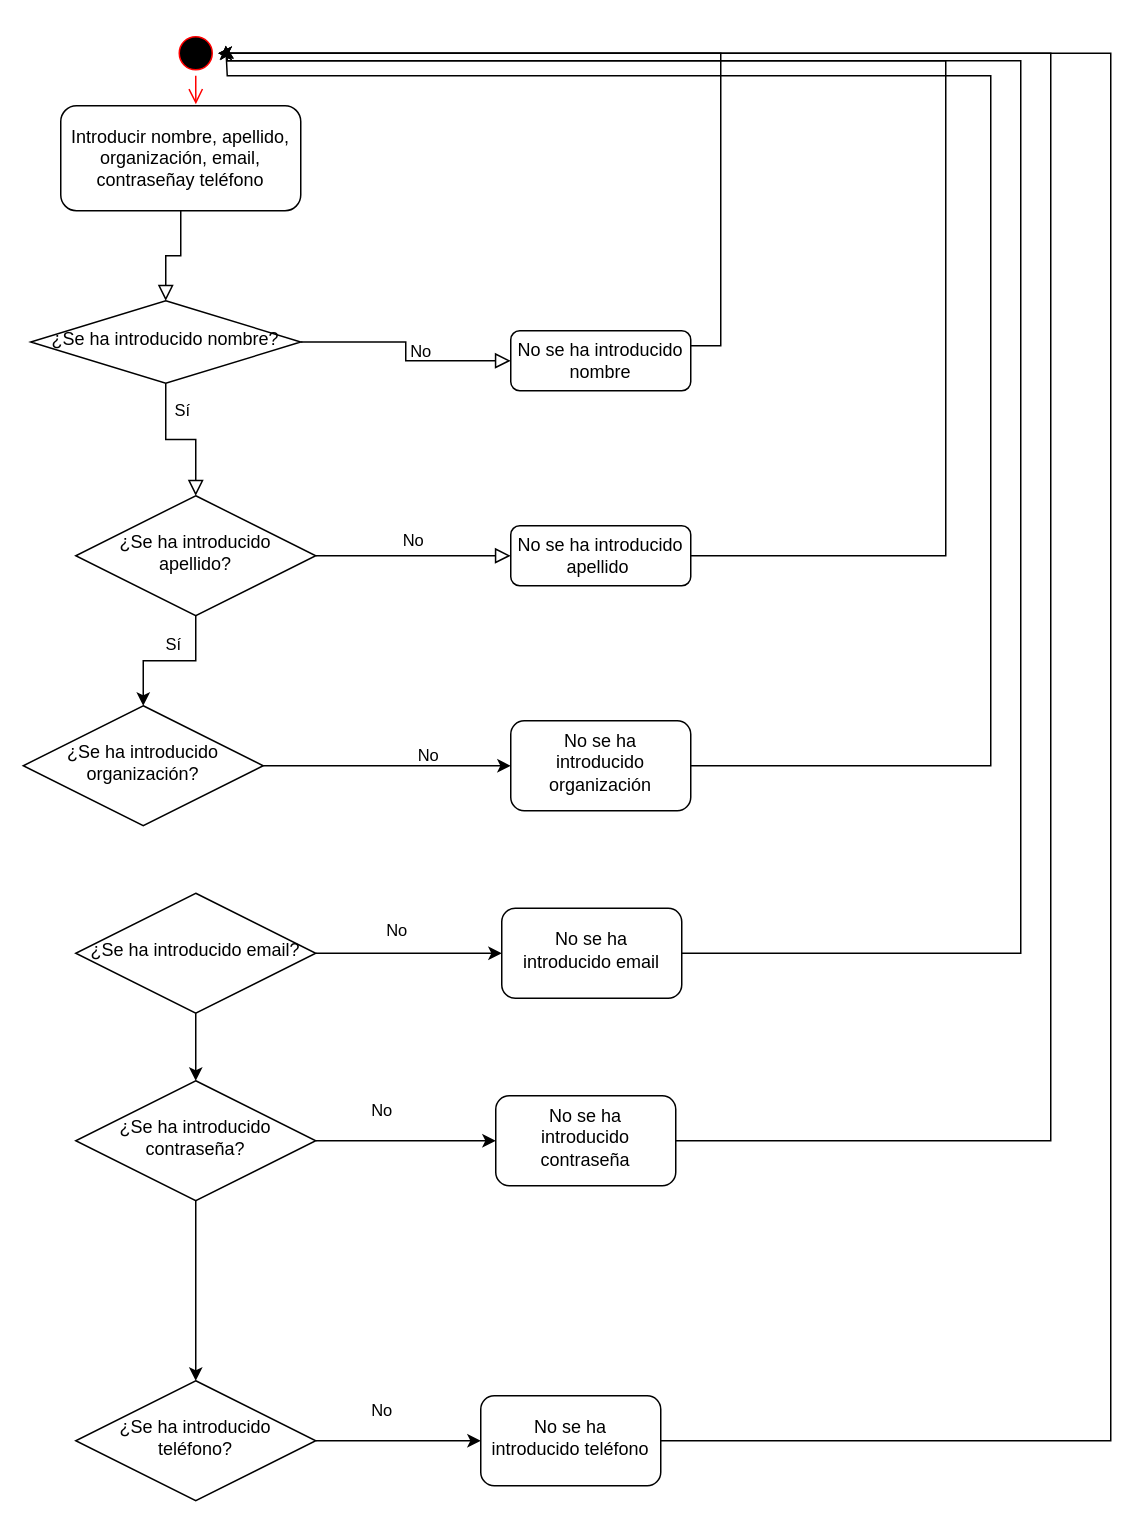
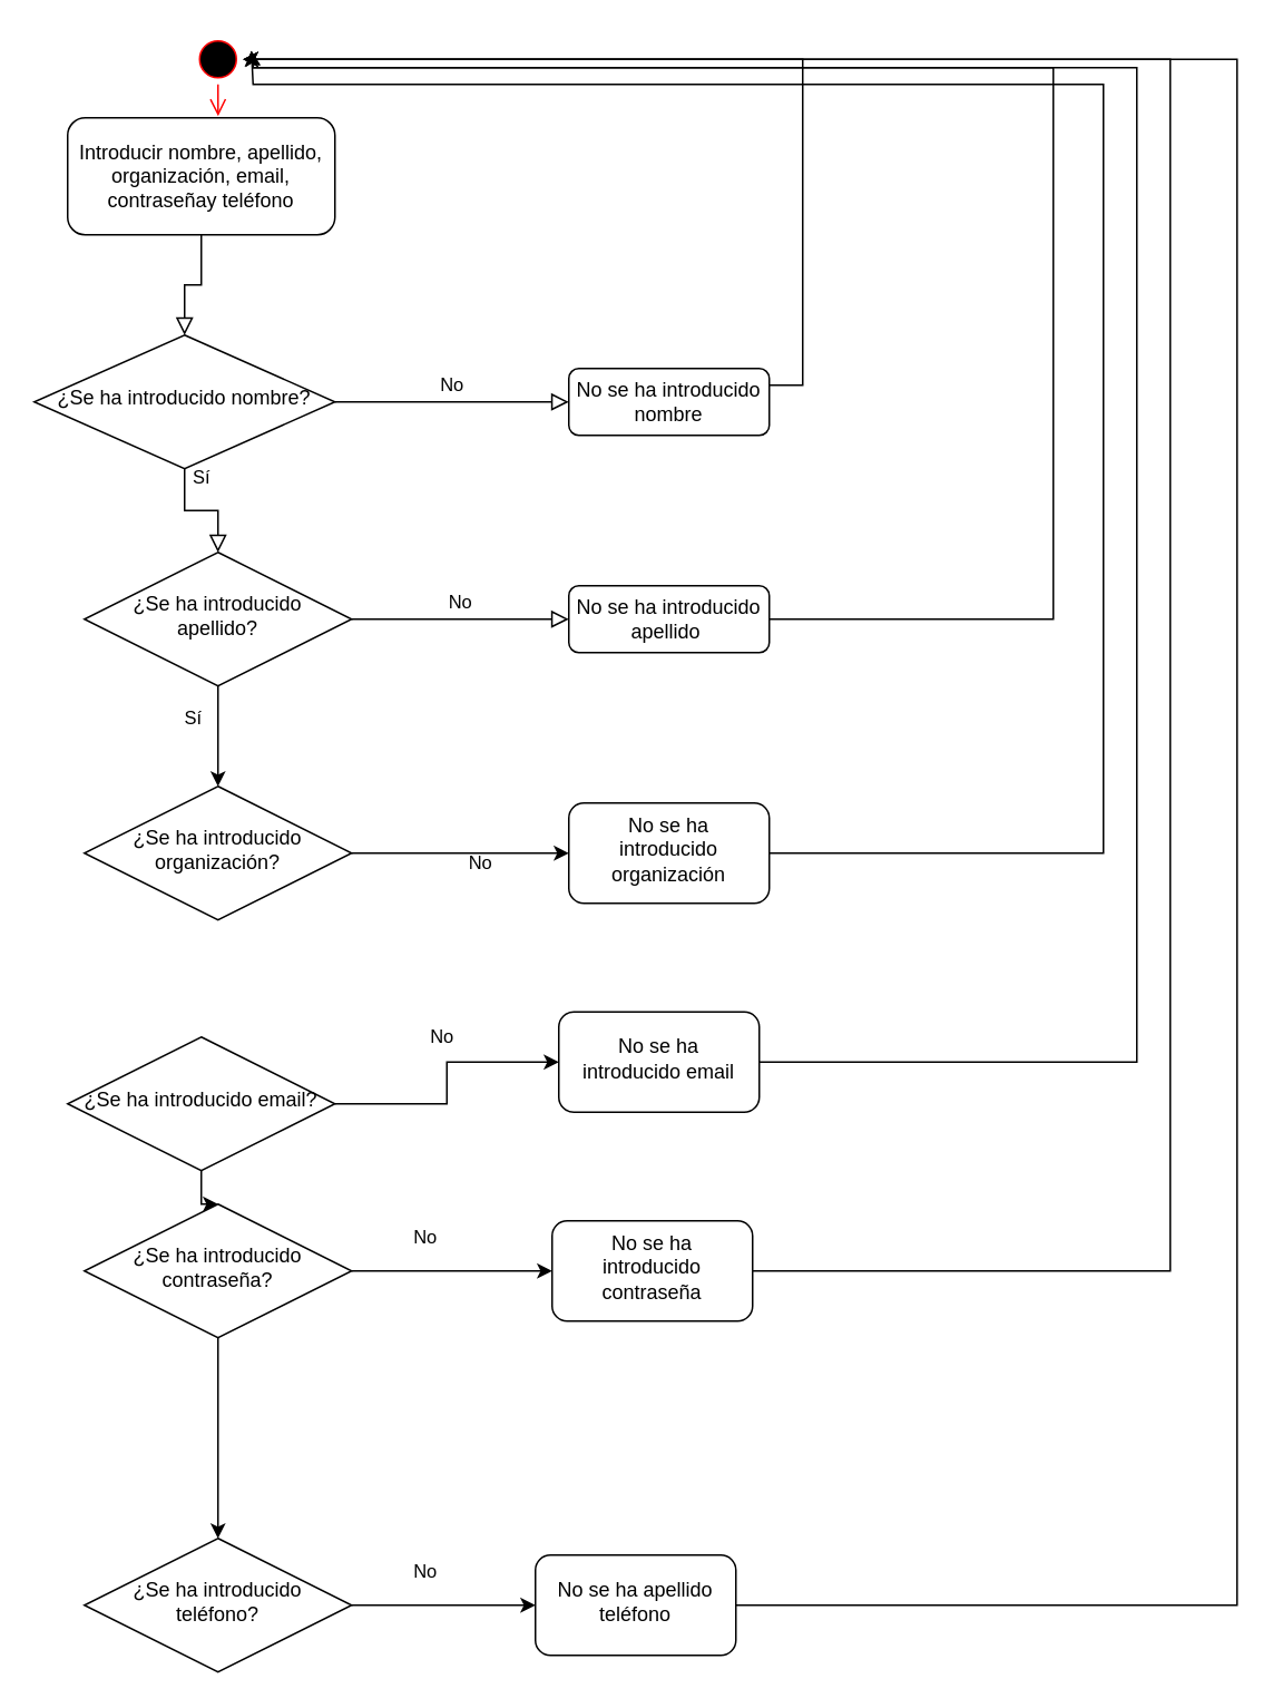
  <mxCell id="0" />
  <mxCell id="1" parent="0" />
  <mxCell id="2" value="Sí" style="rounded=0;html=1;jettySize=auto;orthogonalLoop=1;fontSize=11;endArrow=block;endFill=0;endSize=8;strokeWidth=1;shadow=0;labelBackgroundColor=none;edgeStyle=orthogonalEdgeStyle;" parent="1" source="14" target="9" edge="1"><mxGeometry y="20" relative="1" as="geometry"><mxPoint as="offset" /></mxGeometry></mxCell>
  <mxCell id="3" value="No" style="edgeLabel;html=1;align=center;verticalAlign=middle;resizable=0;points=[];" vertex="1" connectable="0" parent="2"><mxGeometry x="-0.136" y="25" relative="1" as="geometry"><mxPoint x="171" y="235" as="offset" /></mxGeometry></mxCell>
  <mxCell id="4" value="No" style="edgeStyle=orthogonalEdgeStyle;rounded=0;html=1;jettySize=auto;orthogonalLoop=1;fontSize=11;endArrow=block;endFill=0;endSize=8;strokeWidth=1;shadow=0;labelBackgroundColor=none;" parent="1" source="14" target="6" edge="1"><mxGeometry y="10" relative="1" as="geometry"><mxPoint as="offset" /></mxGeometry></mxCell>
  <mxCell id="5" style="edgeStyle=orthogonalEdgeStyle;rounded=0;orthogonalLoop=1;jettySize=auto;html=1;exitX=1;exitY=0.25;exitDx=0;exitDy=0;entryX=1;entryY=0.5;entryDx=0;entryDy=0;" edge="1" parent="1" source="6" target="37"><mxGeometry relative="1" as="geometry" /></mxCell>
  <mxCell id="6" value="No se ha introducido nombre" style="rounded=1;whiteSpace=wrap;html=1;fontSize=12;glass=0;strokeWidth=1;shadow=0;" parent="1" vertex="1"><mxGeometry x="340" y="220" width="120" height="40" as="geometry" /></mxCell>
  <mxCell id="7" value="No" style="edgeStyle=orthogonalEdgeStyle;rounded=0;html=1;jettySize=auto;orthogonalLoop=1;fontSize=11;endArrow=block;endFill=0;endSize=8;strokeWidth=1;shadow=0;labelBackgroundColor=none;" parent="1" source="9" target="11" edge="1"><mxGeometry y="10" relative="1" as="geometry"><mxPoint as="offset" /></mxGeometry></mxCell>
  <mxCell id="8" value="" style="edgeStyle=orthogonalEdgeStyle;rounded=0;orthogonalLoop=1;jettySize=auto;html=1;" edge="1" parent="1" source="9" target="16"><mxGeometry relative="1" as="geometry" /></mxCell>
  <mxCell id="9" value="¿Se ha introducido apellido?" style="rhombus;whiteSpace=wrap;html=1;shadow=0;fontFamily=Helvetica;fontSize=12;align=center;strokeWidth=1;spacing=6;spacingTop=-4;" parent="1" vertex="1"><mxGeometry x="50" y="330" width="160" height="80" as="geometry" /></mxCell>
  <mxCell id="10" style="edgeStyle=orthogonalEdgeStyle;rounded=0;orthogonalLoop=1;jettySize=auto;html=1;exitX=1;exitY=0.5;exitDx=0;exitDy=0;" edge="1" parent="1" source="11"><mxGeometry relative="1" as="geometry"><mxPoint x="150" y="30" as="targetPoint" /><Array as="points"><mxPoint x="630" y="370" /><mxPoint x="630" y="40" /><mxPoint x="151" y="40" /></Array></mxGeometry></mxCell>
  <mxCell id="11" value="No se ha introducido apellido&amp;nbsp;" style="rounded=1;whiteSpace=wrap;html=1;fontSize=12;glass=0;strokeWidth=1;shadow=0;" parent="1" vertex="1"><mxGeometry x="340" y="350" width="120" height="40" as="geometry" /></mxCell>
  <mxCell id="12" value="Introducir nombre, apellido, organización, email, contraseñay teléfono" style="rounded=1;whiteSpace=wrap;html=1;fontSize=12;glass=0;strokeWidth=1;shadow=0;" parent="1" vertex="1"><mxGeometry x="40" y="70" width="160" height="70" as="geometry" /></mxCell>
  <mxCell id="13" value="" style="rounded=0;html=1;jettySize=auto;orthogonalLoop=1;fontSize=11;endArrow=block;endFill=0;endSize=8;strokeWidth=1;shadow=0;labelBackgroundColor=none;edgeStyle=orthogonalEdgeStyle;exitX=0.5;exitY=1;exitDx=0;exitDy=0;" edge="1" parent="1" source="12" target="14"><mxGeometry x="0.385" y="20" relative="1" as="geometry"><mxPoint as="offset" /><mxPoint x="130" y="100" as="sourcePoint" /><mxPoint x="129.76" y="190" as="targetPoint" /><Array as="points" /></mxGeometry></mxCell>
- <mxCell id="14" value="¿Se ha introducido nombre?" style="rhombus;whiteSpace=wrap;html=1;shadow=0;fontFamily=Helvetica;fontSize=12;align=center;strokeWidth=1;spacing=6;spacingTop=-4;" parent="1" vertex="1"><mxGeometry x="20" y="200" width="180" height="55" as="geometry" /></mxCell>
+ <mxCell id="14" value="¿Se ha introducido nombre?" style="rhombus;whiteSpace=wrap;html=1;shadow=0;fontFamily=Helvetica;fontSize=12;align=center;strokeWidth=1;spacing=6;spacingTop=-4;" parent="1" vertex="1"><mxGeometry x="20" y="200" width="180" height="80" as="geometry" /></mxCell>
  <mxCell id="15" value="" style="edgeStyle=orthogonalEdgeStyle;rounded=0;orthogonalLoop=1;jettySize=auto;html=1;" edge="1" parent="1" source="16" target="18"><mxGeometry relative="1" as="geometry" /></mxCell>
- <mxCell id="16" value="¿Se ha introducido organización?" style="rhombus;whiteSpace=wrap;html=1;shadow=0;fontFamily=Helvetica;fontSize=12;align=center;strokeWidth=1;spacing=6;spacingTop=-4;" vertex="1" parent="1"><mxGeometry x="15" y="470" width="160" height="80" as="geometry" /></mxCell>
+ <mxCell id="16" value="¿Se ha introducido organización?" style="rhombus;whiteSpace=wrap;html=1;shadow=0;fontFamily=Helvetica;fontSize=12;align=center;strokeWidth=1;spacing=6;spacingTop=-4;" vertex="1" parent="1"><mxGeometry x="50" y="470" width="160" height="80" as="geometry" /></mxCell>
  <mxCell id="17" style="edgeStyle=orthogonalEdgeStyle;rounded=0;orthogonalLoop=1;jettySize=auto;html=1;exitX=1;exitY=0.5;exitDx=0;exitDy=0;" edge="1" parent="1" source="18"><mxGeometry relative="1" as="geometry"><mxPoint x="150" y="30" as="targetPoint" /><Array as="points"><mxPoint x="660" y="510" /><mxPoint x="660" y="50" /><mxPoint x="151" y="50" /></Array></mxGeometry></mxCell>
  <mxCell id="18" value="No se ha introducido organización" style="rounded=1;whiteSpace=wrap;html=1;shadow=0;strokeWidth=1;spacing=6;spacingTop=-4;" vertex="1" parent="1"><mxGeometry x="340" y="480" width="120" height="60" as="geometry" /></mxCell>
  <mxCell id="19" value="" style="edgeStyle=orthogonalEdgeStyle;rounded=0;orthogonalLoop=1;jettySize=auto;html=1;" edge="1" parent="1" source="21" target="24"><mxGeometry relative="1" as="geometry" /></mxCell>
  <mxCell id="20" value="" style="edgeStyle=orthogonalEdgeStyle;rounded=0;orthogonalLoop=1;jettySize=auto;html=1;" edge="1" parent="1" source="21" target="28"><mxGeometry relative="1" as="geometry" /></mxCell>
- <mxCell id="21" value="¿Se ha introducido email?" style="rhombus;whiteSpace=wrap;html=1;shadow=0;fontFamily=Helvetica;fontSize=12;align=center;strokeWidth=1;spacing=6;spacingTop=-4;" vertex="1" parent="1"><mxGeometry x="50" y="595" width="160" height="80" as="geometry" /></mxCell>
+ <mxCell id="21" value="¿Se ha introducido email?" style="rhombus;whiteSpace=wrap;html=1;shadow=0;fontFamily=Helvetica;fontSize=12;align=center;strokeWidth=1;spacing=6;spacingTop=-4;" vertex="1" parent="1"><mxGeometry x="40" y="620" width="160" height="80" as="geometry" /></mxCell>
  <mxCell id="22" value="" style="edgeStyle=orthogonalEdgeStyle;rounded=0;orthogonalLoop=1;jettySize=auto;html=1;" edge="1" parent="1" source="24" target="30"><mxGeometry relative="1" as="geometry" /></mxCell>
  <mxCell id="23" value="" style="edgeStyle=orthogonalEdgeStyle;rounded=0;orthogonalLoop=1;jettySize=auto;html=1;" edge="1" parent="1" source="24" target="33"><mxGeometry relative="1" as="geometry" /></mxCell>
  <mxCell id="24" value="¿Se ha introducido contraseña?" style="rhombus;whiteSpace=wrap;html=1;shadow=0;fontFamily=Helvetica;fontSize=12;align=center;strokeWidth=1;spacing=6;spacingTop=-4;" vertex="1" parent="1"><mxGeometry x="50" y="720" width="160" height="80" as="geometry" /></mxCell>
  <mxCell id="25" value="No" style="edgeLabel;html=1;align=center;verticalAlign=middle;resizable=0;points=[];" vertex="1" connectable="0" parent="1"><mxGeometry x="290" y="470" as="geometry"><mxPoint x="-27" y="149" as="offset" /></mxGeometry></mxCell>
  <mxCell id="26" value="Sí" style="edgeLabel;html=1;align=center;verticalAlign=middle;resizable=0;points=[];" vertex="1" connectable="0" parent="1"><mxGeometry x="270" y="370" as="geometry"><mxPoint x="-156" y="58" as="offset" /></mxGeometry></mxCell>
  <mxCell id="27" style="edgeStyle=orthogonalEdgeStyle;rounded=0;orthogonalLoop=1;jettySize=auto;html=1;exitX=1;exitY=0.5;exitDx=0;exitDy=0;" edge="1" parent="1" source="28"><mxGeometry relative="1" as="geometry"><mxPoint x="150" y="30" as="targetPoint" /><Array as="points"><mxPoint x="680" y="635" /><mxPoint x="680" y="40" /><mxPoint x="151" y="40" /></Array></mxGeometry></mxCell>
  <mxCell id="28" value="No se ha introducido email" style="rounded=1;whiteSpace=wrap;html=1;shadow=0;strokeWidth=1;spacing=6;spacingTop=-4;" vertex="1" parent="1"><mxGeometry x="334" y="605" width="120" height="60" as="geometry" /></mxCell>
  <mxCell id="29" style="edgeStyle=orthogonalEdgeStyle;rounded=0;orthogonalLoop=1;jettySize=auto;html=1;" edge="1" parent="1" source="30" target="37"><mxGeometry relative="1" as="geometry"><mxPoint x="220" y="60" as="targetPoint" /><Array as="points"><mxPoint x="700" y="760" /><mxPoint x="700" y="35" /></Array></mxGeometry></mxCell>
  <mxCell id="30" value="No se ha introducido contraseña" style="rounded=1;whiteSpace=wrap;html=1;shadow=0;strokeWidth=1;spacing=6;spacingTop=-4;" vertex="1" parent="1"><mxGeometry x="330" y="730" width="120" height="60" as="geometry" /></mxCell>
  <mxCell id="31" value="No" style="edgeLabel;html=1;align=center;verticalAlign=middle;resizable=0;points=[];" vertex="1" connectable="0" parent="1"><mxGeometry x="280" y="790" as="geometry"><mxPoint x="-27" y="149" as="offset" /></mxGeometry></mxCell>
  <mxCell id="32" value="" style="edgeStyle=orthogonalEdgeStyle;rounded=0;orthogonalLoop=1;jettySize=auto;html=1;" edge="1" parent="1" source="33" target="35"><mxGeometry relative="1" as="geometry" /></mxCell>
  <mxCell id="33" value="¿Se ha introducido teléfono?" style="rhombus;whiteSpace=wrap;html=1;shadow=0;fontFamily=Helvetica;fontSize=12;align=center;strokeWidth=1;spacing=6;spacingTop=-4;" vertex="1" parent="1"><mxGeometry x="50" y="920" width="160" height="80" as="geometry" /></mxCell>
  <mxCell id="34" style="edgeStyle=orthogonalEdgeStyle;rounded=0;orthogonalLoop=1;jettySize=auto;html=1;exitX=1;exitY=0.5;exitDx=0;exitDy=0;entryX=1;entryY=0.5;entryDx=0;entryDy=0;" edge="1" parent="1" source="35" target="37"><mxGeometry relative="1" as="geometry"><mxPoint x="590" y="70" as="targetPoint" /><Array as="points"><mxPoint x="740" y="960" /><mxPoint x="740" y="35" /></Array></mxGeometry></mxCell>
- <mxCell id="35" value="No se ha introducido teléfono" style="rounded=1;whiteSpace=wrap;html=1;shadow=0;strokeWidth=1;spacing=6;spacingTop=-4;" vertex="1" parent="1"><mxGeometry x="320" y="930" width="120" height="60" as="geometry" /></mxCell>
+ <mxCell id="35" value="No se ha apellido teléfono" style="rounded=1;whiteSpace=wrap;html=1;shadow=0;strokeWidth=1;spacing=6;spacingTop=-4;" vertex="1" parent="1"><mxGeometry x="320" y="930" width="120" height="60" as="geometry" /></mxCell>
  <mxCell id="36" value="No" style="edgeLabel;html=1;align=center;verticalAlign=middle;resizable=0;points=[];" vertex="1" connectable="0" parent="1"><mxGeometry x="280" y="590" as="geometry"><mxPoint x="-27" y="149" as="offset" /></mxGeometry></mxCell>
  <mxCell id="37" value="" style="ellipse;html=1;shape=startState;fillColor=#000000;strokeColor=#ff0000;" vertex="1" parent="1"><mxGeometry x="115" width="30" height="30" as="geometry" y="20" /></mxCell>
  <mxCell id="38" value="" style="edgeStyle=orthogonalEdgeStyle;html=1;verticalAlign=bottom;endArrow=open;endSize=8;strokeColor=#ff0000;rounded=0;entryX=0.563;entryY=-0.014;entryDx=0;entryDy=0;entryPerimeter=0;" edge="1" source="37" parent="1" target="12"><mxGeometry relative="1" as="geometry"><mxPoint x="345" y="120" as="targetPoint" /></mxGeometry></mxCell>
